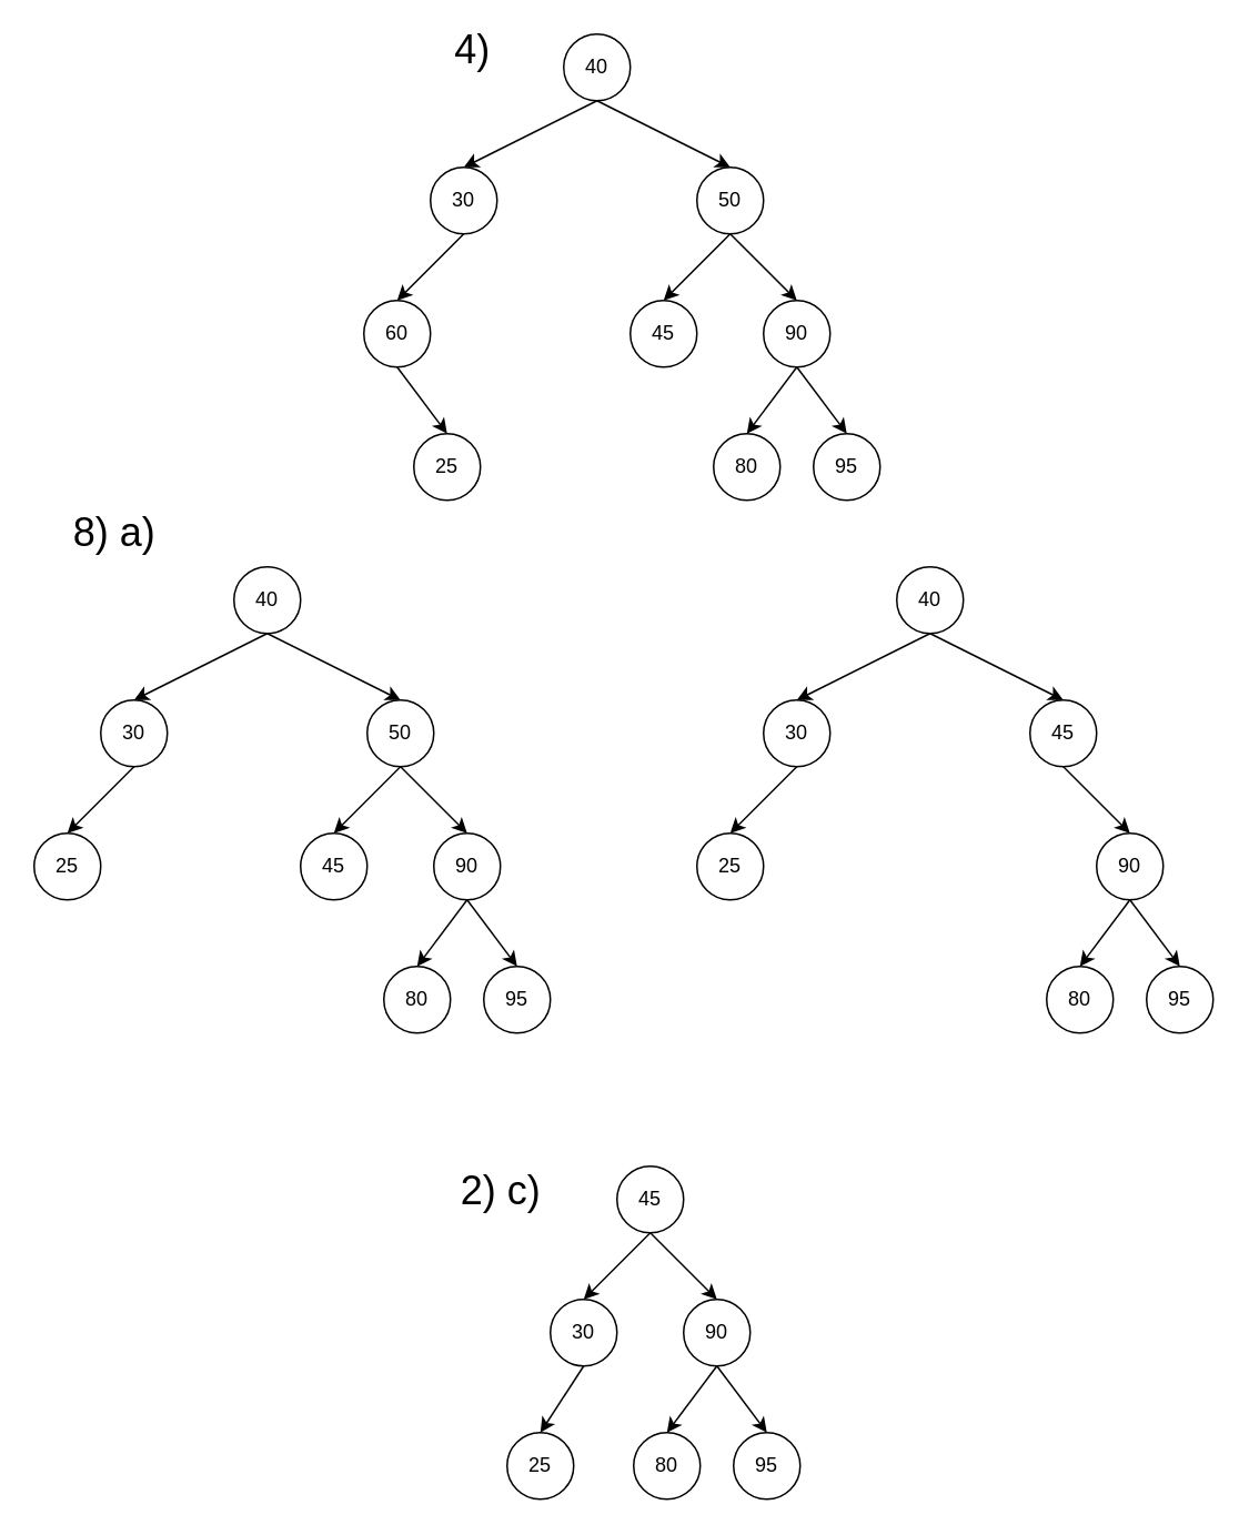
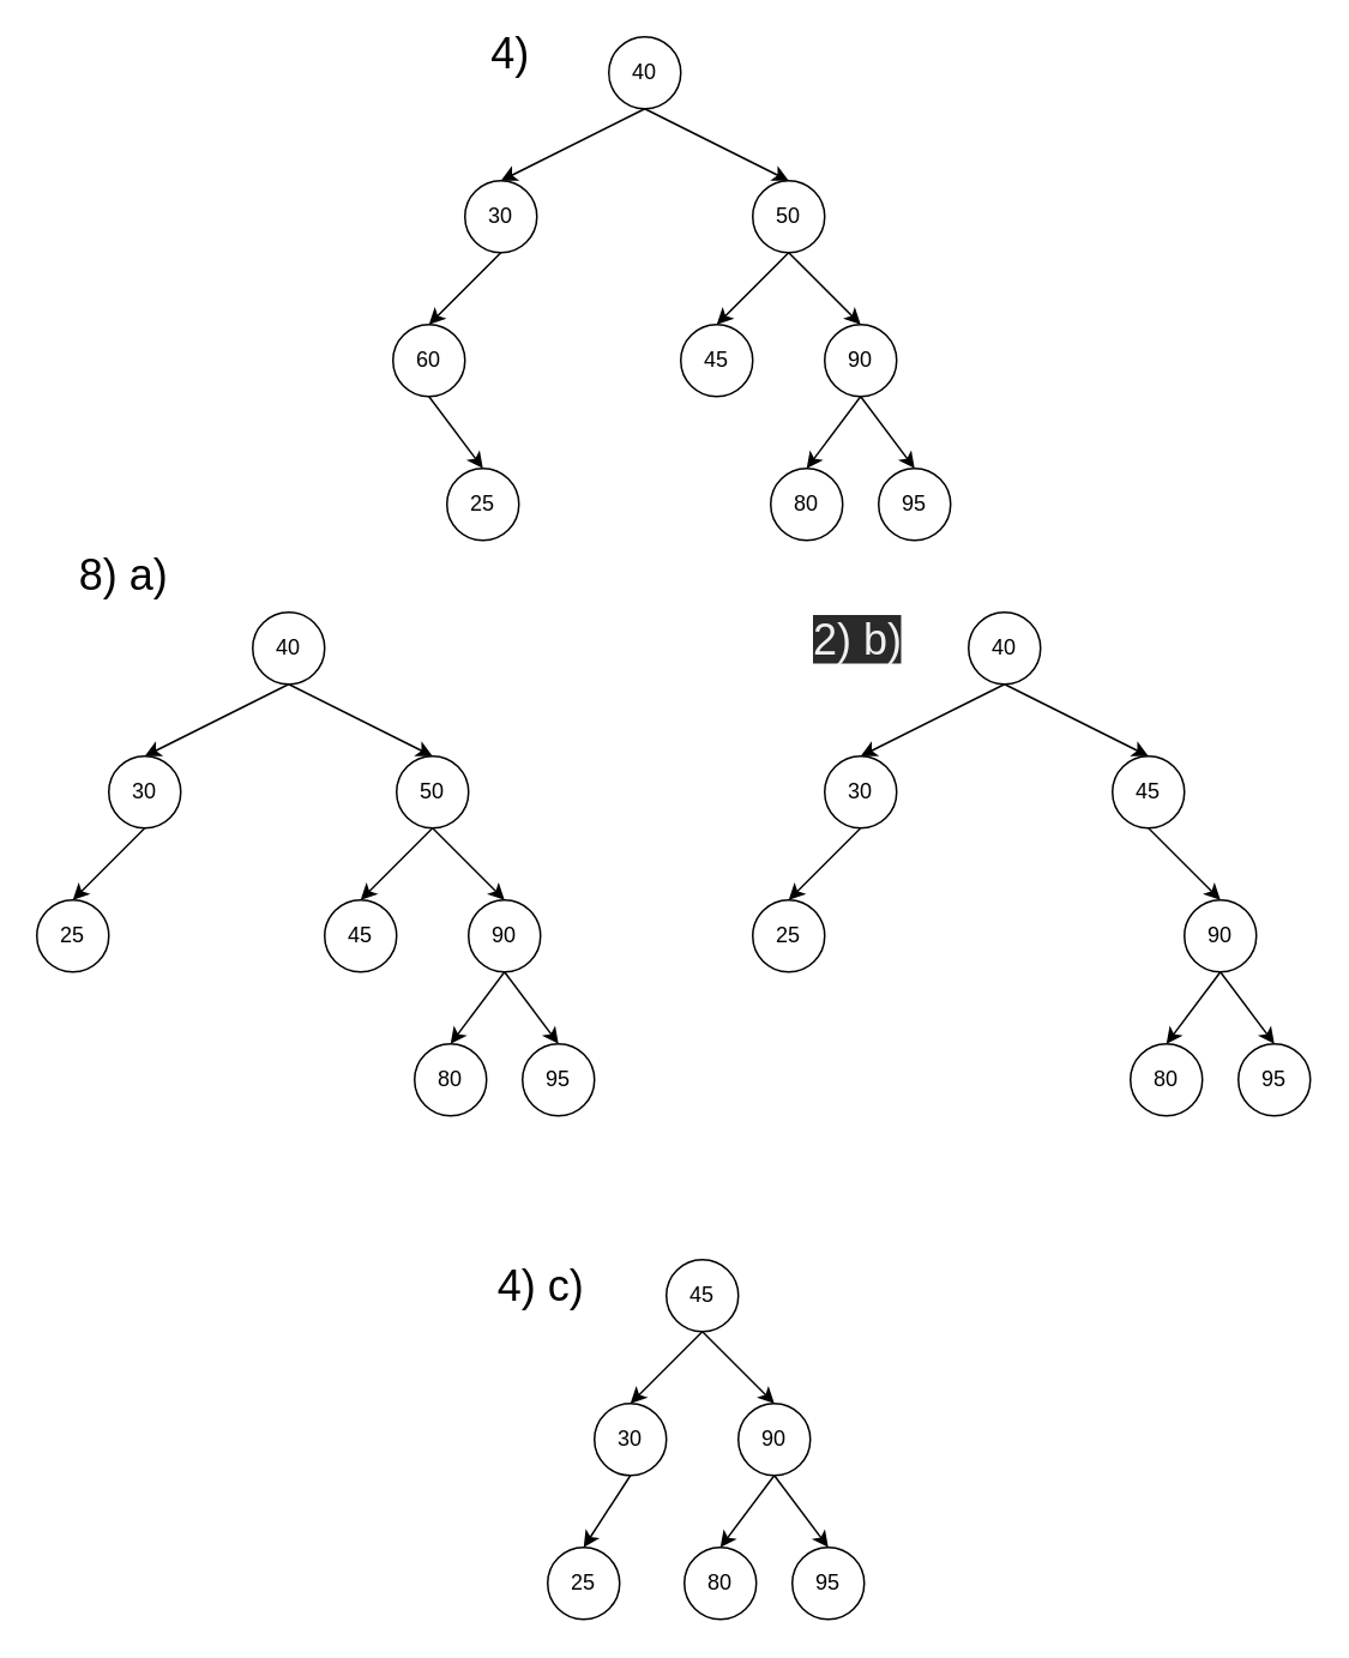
  <mxCell id="0" />
  <mxCell id="1" parent="0" />
  <mxCell id="2" value="" style="edgeStyle=none;html=1;exitX=0.5;exitY=1;exitDx=0;exitDy=0;entryX=0.5;entryY=0;entryDx=0;entryDy=0;" parent="1" source="4" target="7" edge="1"><mxGeometry relative="1" as="geometry" /></mxCell>
  <mxCell id="3" value="" style="edgeStyle=none;html=1;exitX=0.5;exitY=1;exitDx=0;exitDy=0;entryX=0.5;entryY=0;entryDx=0;entryDy=0;" parent="1" source="4" target="10" edge="1"><mxGeometry relative="1" as="geometry" /></mxCell>
  <mxCell id="4" value="40" style="ellipse;whiteSpace=wrap;html=1;aspect=fixed;" parent="1" vertex="1"><mxGeometry x="338" y="20" width="40" height="40" as="geometry" /></mxCell>
  <mxCell id="5" value="" style="edgeStyle=none;html=1;exitX=0.5;exitY=1;exitDx=0;exitDy=0;entryX=0.5;entryY=0;entryDx=0;entryDy=0;" parent="1" source="7" target="17" edge="1"><mxGeometry relative="1" as="geometry" /></mxCell>
  <mxCell id="6" value="" style="edgeStyle=none;html=1;exitX=0.5;exitY=1;exitDx=0;exitDy=0;entryX=0.5;entryY=0;entryDx=0;entryDy=0;" parent="1" source="17" target="18" edge="1"><mxGeometry relative="1" as="geometry" /></mxCell>
  <mxCell id="7" value="30" style="ellipse;whiteSpace=wrap;html=1;aspect=fixed;" parent="1" vertex="1"><mxGeometry x="258" y="100" width="40" height="40" as="geometry" /></mxCell>
  <mxCell id="8" value="" style="edgeStyle=none;html=1;exitX=0.5;exitY=1;exitDx=0;exitDy=0;entryX=0.5;entryY=0;entryDx=0;entryDy=0;" parent="1" source="10" target="13" edge="1"><mxGeometry relative="1" as="geometry"><mxPoint x="508" y="170" as="targetPoint" /></mxGeometry></mxCell>
  <mxCell id="9" value="" style="edgeStyle=none;html=1;exitX=0.5;exitY=1;exitDx=0;exitDy=0;entryX=0.5;entryY=0;entryDx=0;entryDy=0;" parent="1" source="10" target="14" edge="1"><mxGeometry relative="1" as="geometry" /></mxCell>
  <mxCell id="10" value="50" style="ellipse;whiteSpace=wrap;html=1;aspect=fixed;" parent="1" vertex="1"><mxGeometry x="418" y="100" width="40" height="40" as="geometry" /></mxCell>
  <mxCell id="11" value="" style="edgeStyle=none;html=1;exitX=0.5;exitY=1;exitDx=0;exitDy=0;entryX=0.5;entryY=0;entryDx=0;entryDy=0;" parent="1" source="13" target="15" edge="1"><mxGeometry relative="1" as="geometry" /></mxCell>
  <mxCell id="12" value="" style="edgeStyle=none;html=1;exitX=0.5;exitY=1;exitDx=0;exitDy=0;entryX=0.5;entryY=0;entryDx=0;entryDy=0;" parent="1" source="13" target="16" edge="1"><mxGeometry relative="1" as="geometry" /></mxCell>
  <mxCell id="13" value="90" style="ellipse;whiteSpace=wrap;html=1;aspect=fixed;" parent="1" vertex="1"><mxGeometry x="458" y="180" width="40" height="40" as="geometry" /></mxCell>
  <mxCell id="14" value="45" style="ellipse;whiteSpace=wrap;html=1;aspect=fixed;" parent="1" vertex="1"><mxGeometry x="378" y="180" width="40" height="40" as="geometry" /></mxCell>
  <mxCell id="15" value="80&lt;br&gt;" style="ellipse;whiteSpace=wrap;html=1;aspect=fixed;" parent="1" vertex="1"><mxGeometry x="428" y="260" width="40" height="40" as="geometry" /></mxCell>
  <mxCell id="16" value="95&lt;br&gt;" style="ellipse;whiteSpace=wrap;html=1;aspect=fixed;" parent="1" vertex="1"><mxGeometry x="488" y="260" width="40" height="40" as="geometry" /></mxCell>
  <mxCell id="17" value="60&lt;br&gt;" style="ellipse;whiteSpace=wrap;html=1;aspect=fixed;" parent="1" vertex="1"><mxGeometry x="218" y="180" width="40" height="40" as="geometry" /></mxCell>
  <mxCell id="18" value="25&lt;br&gt;" style="ellipse;whiteSpace=wrap;html=1;aspect=fixed;" parent="1" vertex="1"><mxGeometry x="248" y="260" width="40" height="40" as="geometry" /></mxCell>
  <mxCell id="19" value="" style="edgeStyle=none;html=1;exitX=0.5;exitY=1;exitDx=0;exitDy=0;entryX=0.5;entryY=0;entryDx=0;entryDy=0;" parent="1" target="21" edge="1"><mxGeometry relative="1" as="geometry"><mxPoint x="390" y="740" as="sourcePoint" /></mxGeometry></mxCell>
  <mxCell id="20" value="" style="edgeStyle=none;html=1;exitX=0.5;exitY=1;exitDx=0;exitDy=0;entryX=0.5;entryY=0;entryDx=0;entryDy=0;" parent="1" source="21" target="29" edge="1"><mxGeometry relative="1" as="geometry"><mxPoint x="270" y="860" as="targetPoint" /></mxGeometry></mxCell>
  <mxCell id="21" value="30" style="ellipse;whiteSpace=wrap;html=1;aspect=fixed;" parent="1" vertex="1"><mxGeometry x="330" y="780" width="40" height="40" as="geometry" /></mxCell>
  <mxCell id="22" value="" style="edgeStyle=none;html=1;exitX=1;exitY=0.5;exitDx=0;exitDy=0;entryX=0.5;entryY=0;entryDx=0;entryDy=0;" parent="1" source="26" target="25" edge="1"><mxGeometry relative="1" as="geometry"><mxPoint x="460" y="770" as="targetPoint" /><mxPoint x="390" y="740" as="sourcePoint" /></mxGeometry></mxCell>
  <mxCell id="23" value="" style="edgeStyle=none;html=1;exitX=0.5;exitY=1;exitDx=0;exitDy=0;entryX=0.5;entryY=0;entryDx=0;entryDy=0;" parent="1" source="25" target="27" edge="1"><mxGeometry relative="1" as="geometry" /></mxCell>
  <mxCell id="24" value="" style="edgeStyle=none;html=1;exitX=0.5;exitY=1;exitDx=0;exitDy=0;entryX=0.5;entryY=0;entryDx=0;entryDy=0;" parent="1" source="25" target="28" edge="1"><mxGeometry relative="1" as="geometry" /></mxCell>
  <mxCell id="25" value="90" style="ellipse;whiteSpace=wrap;html=1;aspect=fixed;" parent="1" vertex="1"><mxGeometry x="410" y="780" width="40" height="40" as="geometry" /></mxCell>
  <mxCell id="26" value="45" style="ellipse;whiteSpace=wrap;html=1;aspect=fixed;direction=south;" parent="1" vertex="1"><mxGeometry x="370" y="700" width="40" height="40" as="geometry" /></mxCell>
  <mxCell id="27" value="80&lt;br&gt;" style="ellipse;whiteSpace=wrap;html=1;aspect=fixed;" parent="1" vertex="1"><mxGeometry x="380" y="860" width="40" height="40" as="geometry" /></mxCell>
  <mxCell id="28" value="95&lt;br&gt;" style="ellipse;whiteSpace=wrap;html=1;aspect=fixed;" parent="1" vertex="1"><mxGeometry x="440" y="860" width="40" height="40" as="geometry" /></mxCell>
  <mxCell id="29" value="25&lt;br&gt;" style="ellipse;whiteSpace=wrap;html=1;aspect=fixed;" parent="1" vertex="1"><mxGeometry x="304" y="860" width="40" height="40" as="geometry" /></mxCell>
  <mxCell id="30" value="" style="edgeStyle=none;html=1;exitX=0.5;exitY=1;exitDx=0;exitDy=0;entryX=0.5;entryY=0;entryDx=0;entryDy=0;" edge="1" parent="1" source="32" target="34"><mxGeometry relative="1" as="geometry" /></mxCell>
  <mxCell id="31" value="" style="edgeStyle=none;html=1;exitX=0.5;exitY=1;exitDx=0;exitDy=0;entryX=0.5;entryY=0;entryDx=0;entryDy=0;" edge="1" parent="1" source="32" target="37"><mxGeometry relative="1" as="geometry" /></mxCell>
  <mxCell id="32" value="40" style="ellipse;whiteSpace=wrap;html=1;aspect=fixed;" vertex="1" parent="1"><mxGeometry x="140" y="340" width="40" height="40" as="geometry" /></mxCell>
  <mxCell id="33" value="" style="edgeStyle=none;html=1;exitX=0.5;exitY=1;exitDx=0;exitDy=0;entryX=0.5;entryY=0;entryDx=0;entryDy=0;" edge="1" parent="1" source="34" target="44"><mxGeometry relative="1" as="geometry" /></mxCell>
  <mxCell id="34" value="30" style="ellipse;whiteSpace=wrap;html=1;aspect=fixed;" vertex="1" parent="1"><mxGeometry x="60" y="420" width="40" height="40" as="geometry" /></mxCell>
  <mxCell id="35" value="" style="edgeStyle=none;html=1;exitX=0.5;exitY=1;exitDx=0;exitDy=0;entryX=0.5;entryY=0;entryDx=0;entryDy=0;" edge="1" parent="1" source="37" target="40"><mxGeometry relative="1" as="geometry"><mxPoint x="310" y="490" as="targetPoint" /></mxGeometry></mxCell>
  <mxCell id="36" value="" style="edgeStyle=none;html=1;exitX=0.5;exitY=1;exitDx=0;exitDy=0;entryX=0.5;entryY=0;entryDx=0;entryDy=0;" edge="1" parent="1" source="37" target="41"><mxGeometry relative="1" as="geometry" /></mxCell>
  <mxCell id="37" value="50" style="ellipse;whiteSpace=wrap;html=1;aspect=fixed;" vertex="1" parent="1"><mxGeometry x="220" y="420" width="40" height="40" as="geometry" /></mxCell>
  <mxCell id="38" value="" style="edgeStyle=none;html=1;exitX=0.5;exitY=1;exitDx=0;exitDy=0;entryX=0.5;entryY=0;entryDx=0;entryDy=0;" edge="1" parent="1" source="40" target="42"><mxGeometry relative="1" as="geometry" /></mxCell>
  <mxCell id="39" value="" style="edgeStyle=none;html=1;exitX=0.5;exitY=1;exitDx=0;exitDy=0;entryX=0.5;entryY=0;entryDx=0;entryDy=0;" edge="1" parent="1" source="40" target="43"><mxGeometry relative="1" as="geometry" /></mxCell>
  <mxCell id="40" value="90" style="ellipse;whiteSpace=wrap;html=1;aspect=fixed;" vertex="1" parent="1"><mxGeometry x="260" y="500" width="40" height="40" as="geometry" /></mxCell>
  <mxCell id="41" value="45" style="ellipse;whiteSpace=wrap;html=1;aspect=fixed;" vertex="1" parent="1"><mxGeometry x="180" y="500" width="40" height="40" as="geometry" /></mxCell>
  <mxCell id="42" value="80&lt;br&gt;" style="ellipse;whiteSpace=wrap;html=1;aspect=fixed;" vertex="1" parent="1"><mxGeometry x="230" y="580" width="40" height="40" as="geometry" /></mxCell>
  <mxCell id="43" value="95&lt;br&gt;" style="ellipse;whiteSpace=wrap;html=1;aspect=fixed;" vertex="1" parent="1"><mxGeometry x="290" y="580" width="40" height="40" as="geometry" /></mxCell>
  <mxCell id="44" value="25&lt;br&gt;" style="ellipse;whiteSpace=wrap;html=1;aspect=fixed;" vertex="1" parent="1"><mxGeometry x="20" y="500" width="40" height="40" as="geometry" /></mxCell>
  <mxCell id="45" value="" style="edgeStyle=none;html=1;exitX=0.5;exitY=1;exitDx=0;exitDy=0;entryX=0.5;entryY=0;entryDx=0;entryDy=0;" edge="1" parent="1" source="47" target="49"><mxGeometry relative="1" as="geometry" /></mxCell>
  <mxCell id="46" value="" style="edgeStyle=none;html=1;exitX=0.5;exitY=1;exitDx=0;exitDy=0;entryX=0.5;entryY=0;entryDx=0;entryDy=0;" edge="1" parent="1" source="47" target="51"><mxGeometry relative="1" as="geometry" /></mxCell>
  <mxCell id="47" value="40" style="ellipse;whiteSpace=wrap;html=1;aspect=fixed;" vertex="1" parent="1"><mxGeometry x="538" y="340" width="40" height="40" as="geometry" /></mxCell>
  <mxCell id="48" value="" style="edgeStyle=none;html=1;exitX=0.5;exitY=1;exitDx=0;exitDy=0;entryX=0.5;entryY=0;entryDx=0;entryDy=0;" edge="1" parent="1" source="49" target="57"><mxGeometry relative="1" as="geometry" /></mxCell>
  <mxCell id="49" value="30" style="ellipse;whiteSpace=wrap;html=1;aspect=fixed;" vertex="1" parent="1"><mxGeometry x="458" y="420" width="40" height="40" as="geometry" /></mxCell>
  <mxCell id="50" value="" style="edgeStyle=none;html=1;exitX=0.5;exitY=1;exitDx=0;exitDy=0;entryX=0.5;entryY=0;entryDx=0;entryDy=0;" edge="1" parent="1" source="51" target="54"><mxGeometry relative="1" as="geometry"><mxPoint x="708" y="490" as="targetPoint" /></mxGeometry></mxCell>
  <mxCell id="51" value="45" style="ellipse;whiteSpace=wrap;html=1;aspect=fixed;" vertex="1" parent="1"><mxGeometry x="618" y="420" width="40" height="40" as="geometry" /></mxCell>
  <mxCell id="52" value="" style="edgeStyle=none;html=1;exitX=0.5;exitY=1;exitDx=0;exitDy=0;entryX=0.5;entryY=0;entryDx=0;entryDy=0;" edge="1" parent="1" source="54" target="55"><mxGeometry relative="1" as="geometry" /></mxCell>
  <mxCell id="53" value="" style="edgeStyle=none;html=1;exitX=0.5;exitY=1;exitDx=0;exitDy=0;entryX=0.5;entryY=0;entryDx=0;entryDy=0;" edge="1" parent="1" source="54" target="56"><mxGeometry relative="1" as="geometry" /></mxCell>
  <mxCell id="54" value="90" style="ellipse;whiteSpace=wrap;html=1;aspect=fixed;" vertex="1" parent="1"><mxGeometry x="658" y="500" width="40" height="40" as="geometry" /></mxCell>
  <mxCell id="55" value="80&lt;br&gt;" style="ellipse;whiteSpace=wrap;html=1;aspect=fixed;" vertex="1" parent="1"><mxGeometry x="628" y="580" width="40" height="40" as="geometry" /></mxCell>
  <mxCell id="56" value="95&lt;br&gt;" style="ellipse;whiteSpace=wrap;html=1;aspect=fixed;" vertex="1" parent="1"><mxGeometry x="688" y="580" width="40" height="40" as="geometry" /></mxCell>
  <mxCell id="57" value="25&lt;br&gt;" style="ellipse;whiteSpace=wrap;html=1;aspect=fixed;" vertex="1" parent="1"><mxGeometry x="418" y="500" width="40" height="40" as="geometry" /></mxCell>
  <mxCell id="58" value="&lt;font style=&quot;font-size: 24px&quot;&gt;4)&lt;/font&gt;" style="text;html=1;align=center;verticalAlign=middle;resizable=0;points=[];autosize=1;strokeColor=none;fillColor=none;" vertex="1" parent="1"><mxGeometry x="263" y="20" width="40" height="20" as="geometry" /></mxCell>
  <mxCell id="59" value="8) a)" style="text;html=1;align=center;verticalAlign=middle;resizable=0;points=[];autosize=1;strokeColor=none;fillColor=none;fontSize=24;" vertex="1" parent="1"><mxGeometry x="38" y="305" width="60" height="30" as="geometry" /></mxCell>
- <mxCell id="61" value="2) c)" style="text;html=1;align=center;verticalAlign=middle;resizable=0;points=[];autosize=1;strokeColor=none;fillColor=none;fontSize=24;" vertex="1" parent="1"><mxGeometry x="270" y="700" width="60" height="30" as="geometry" /></mxCell>
+ <mxCell id="60" value="&lt;span style=&quot;color: rgb(240 , 240 , 240) ; font-family: &amp;#34;helvetica&amp;#34; ; font-size: 24px ; font-style: normal ; font-weight: 400 ; letter-spacing: normal ; text-align: center ; text-indent: 0px ; text-transform: none ; word-spacing: 0px ; background-color: rgb(42 , 42 , 42) ; display: inline ; float: none&quot;&gt;2) b)&lt;/span&gt;" style="text;whiteSpace=wrap;html=1;fontSize=24;" vertex="1" parent="1"><mxGeometry x="450" y="335" width="70" height="40" as="geometry" /></mxCell>
+ <mxCell id="61" value="4) c)" style="text;html=1;align=center;verticalAlign=middle;resizable=0;points=[];autosize=1;strokeColor=none;fillColor=none;fontSize=24;" vertex="1" parent="1"><mxGeometry x="270" y="700" width="60" height="30" as="geometry" /></mxCell>
